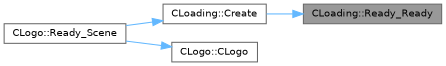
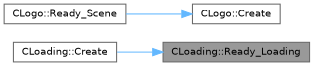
  digraph {
    rankdir=RL
    node [color=grey40 fillcolor=white fontname=Helvetica fontsize=10 shape=box style=filled]
    edge [color=steelblue1 dir=back fontname=Helvetica fontsize=10 labelfontname=Helvetica labelfontsize=10 style=solid]
-   n1 [color=gray40 fillcolor=grey60 fontcolor=black height=0.2 label="CLoading::Ready_Ready" width=0.4]
+   n1 [color=gray40 fillcolor=grey60 fontcolor=black height=0.2 label="CLoading::Ready_Loading" width=0.4]
    n2 [height=0.2 label="CLoading::Create" width=0.4]
    n3 [height=0.2 label="CLogo::Ready_Scene" width=0.4]
-   n4 [height=0.2 label="CLogo::CLogo" width=0.4]
+   n4 [height=0.2 label="CLogo::Create" width=0.4]
    n1 -> n2
-   n2 -> n3
    n4 -> n3
  }
